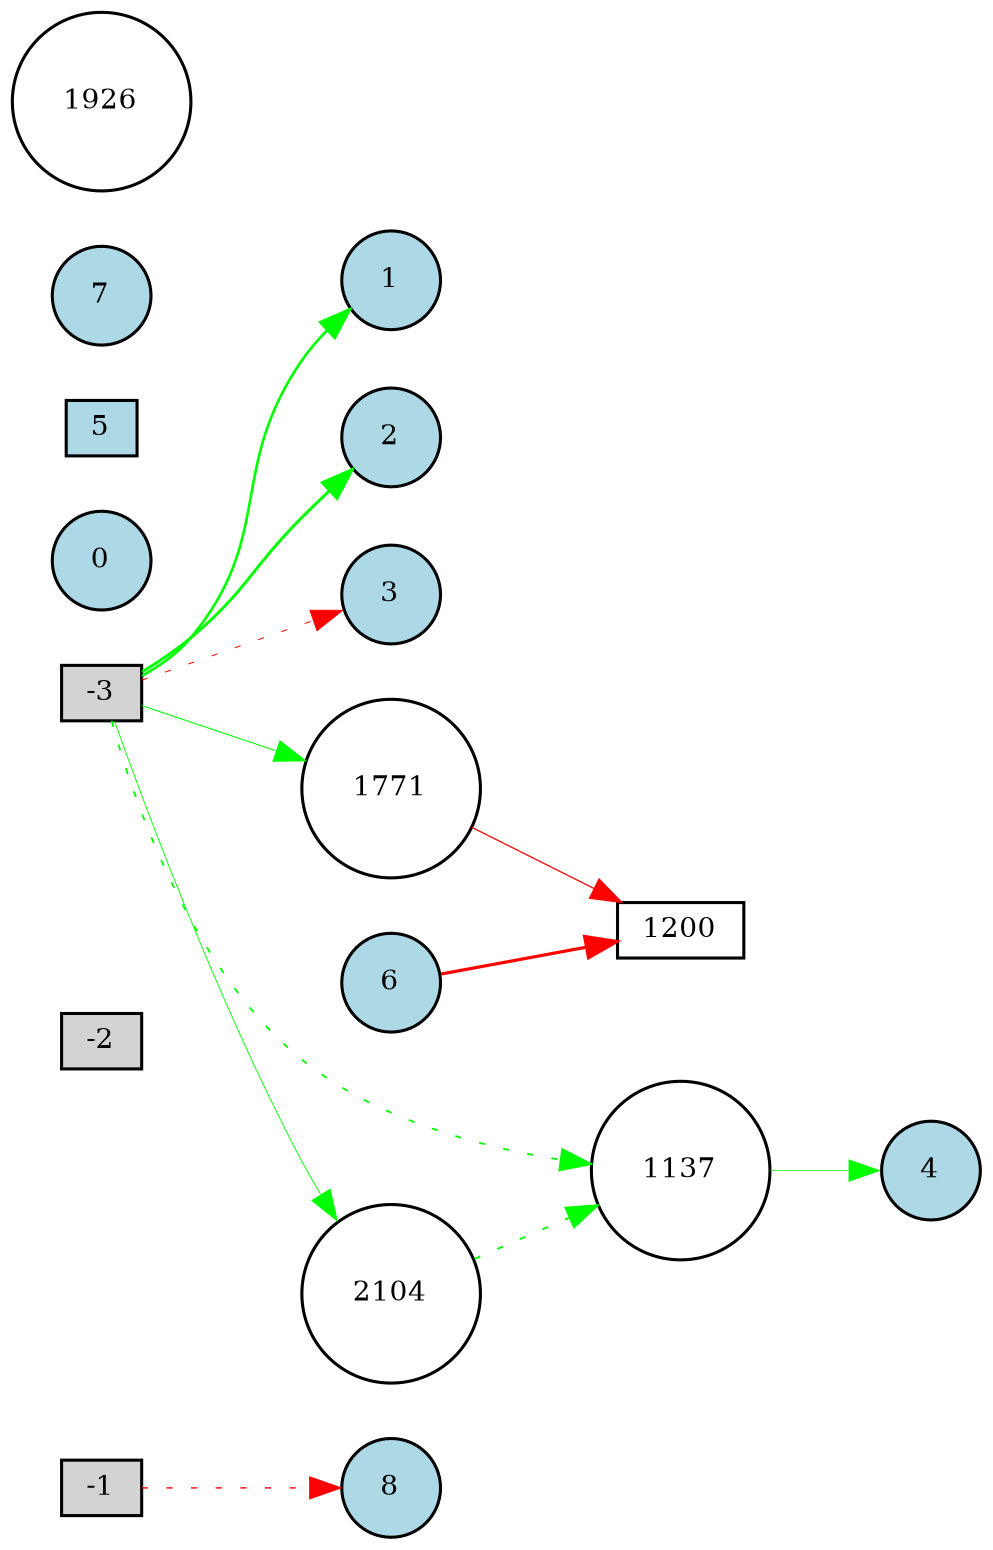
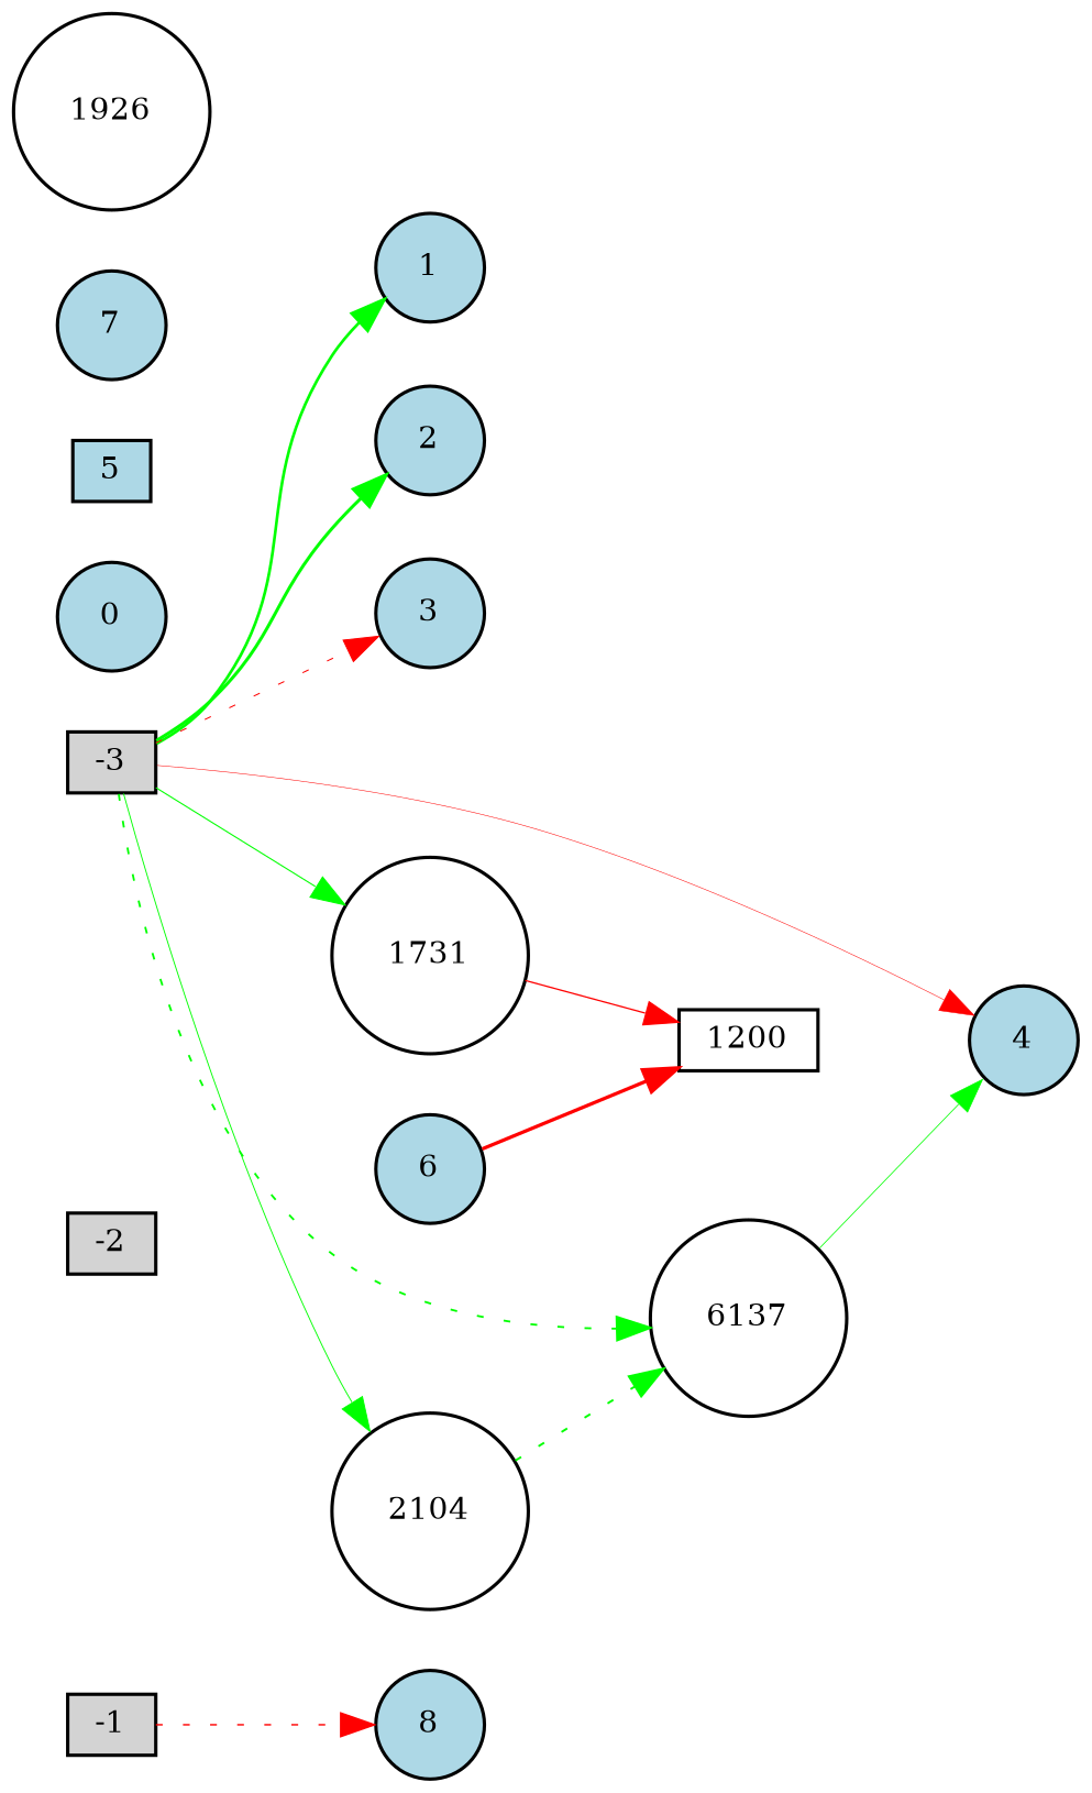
  digraph {
    fontname="DejaVu Serif"
    rankdir=LR
    node [fillcolor=lightblue fontname="DejaVu Serif" fontsize=9 shape=circle style=filled]
    edge [color=green fontname="DejaVu Serif" style=solid]
    -1 [fillcolor=lightgray height=0.2 shape=box width=0.2]
    8 [height=0.2 width=0.2]
    -2 [fillcolor=lightgray height=0.2 shape=box width=0.2]
    -3 [fillcolor=lightgray height=0.2 shape=box width=0.2]
    1 [height=0.2 width=0.2]
    2 [height=0.2 width=0.2]
    3 [height=0.2 width=0.2]
    4 [height=0.2 width=0.2]
-   1731 [fillcolor=white height=0.2 width=0.2 label=1771]
-   1137 [fillcolor=white height=0.2 width=0.2]
+   1731 [fillcolor=white height=0.2 width=0.2]
+   1137 [fillcolor=white height=0.2 width=0.2 label=6137]
    2104 [fillcolor=white height=0.2 width=0.2]
    1200 [fillcolor=white height=0.2 shape=box width=0.2]
    0 [height=0.2 width=0.2]
    5 [height=0.2 shape=box width=0.2]
    6 [height=0.2 width=0.2]
    7 [height=0.2 width=0.2]
    1926 [fillcolor=white height=0.2 width=0.2]
    -1 -> 8 [color=red penwidth=0.4504028808656051 style=dotted]
    -3 -> 1 [penwidth=0.8517828180905652]
    -3 -> 2 [penwidth=0.9523101763682035]
    -3 -> 3 [color=red penwidth=0.32328354675791293 style=dotted]
+   -3 -> 4 [color=red penwidth=0.16076377057071548]
    -3 -> 1731 [penwidth=0.3418371306547806]
    -3 -> 1137 [penwidth=0.5828237255054689 style=dotted]
    -3 -> 2104 [penwidth=0.29161807324143674]
    1731 -> 1200 [color=red penwidth=0.41049342277205614]
    1137 -> 4 [penwidth=0.24333040077766618]
    2104 -> 1137 [penwidth=0.6100568995454085 style=dotted]
    6 -> 1200 [color=red penwidth=1.036568392020235]
  }
